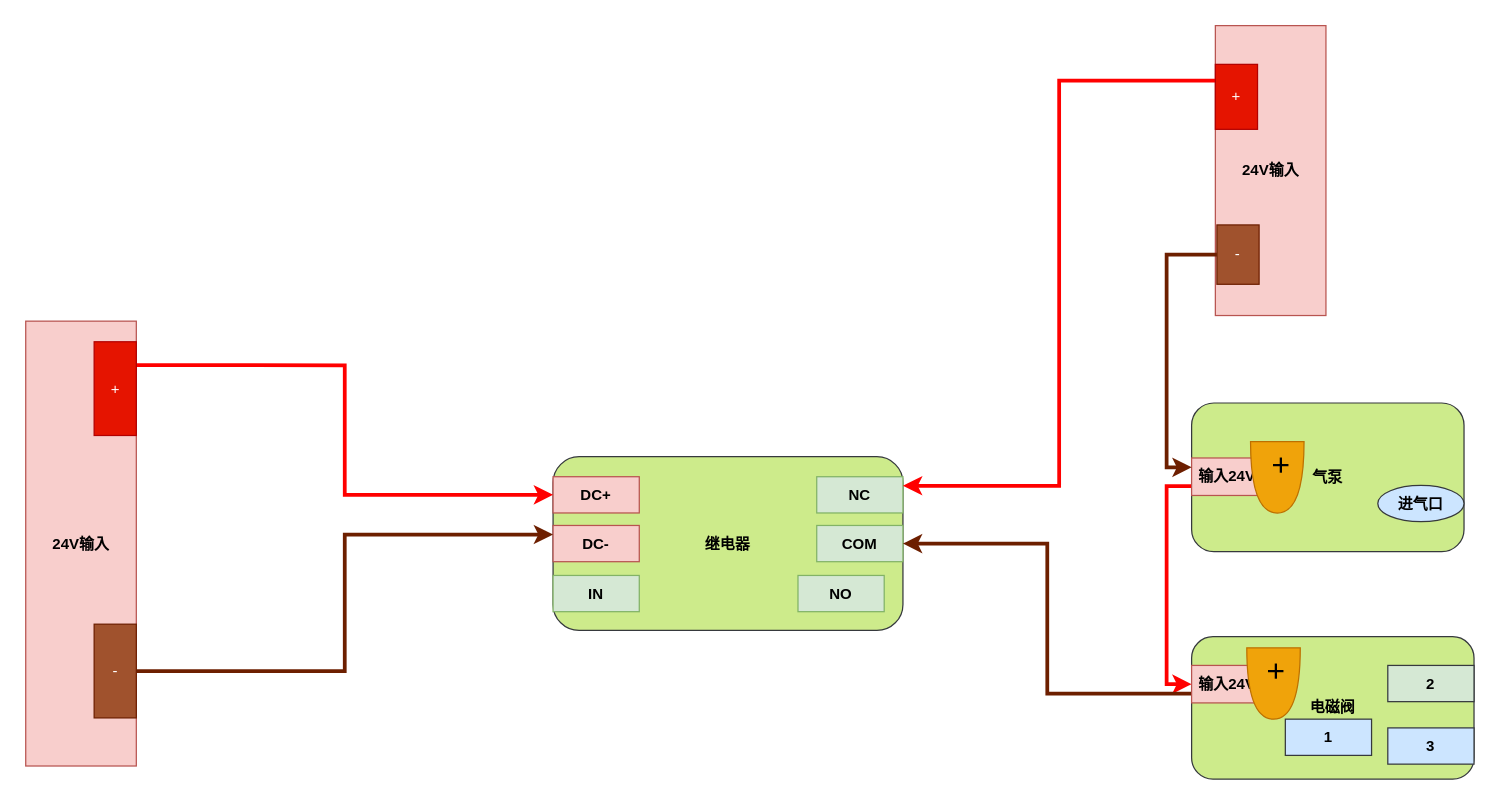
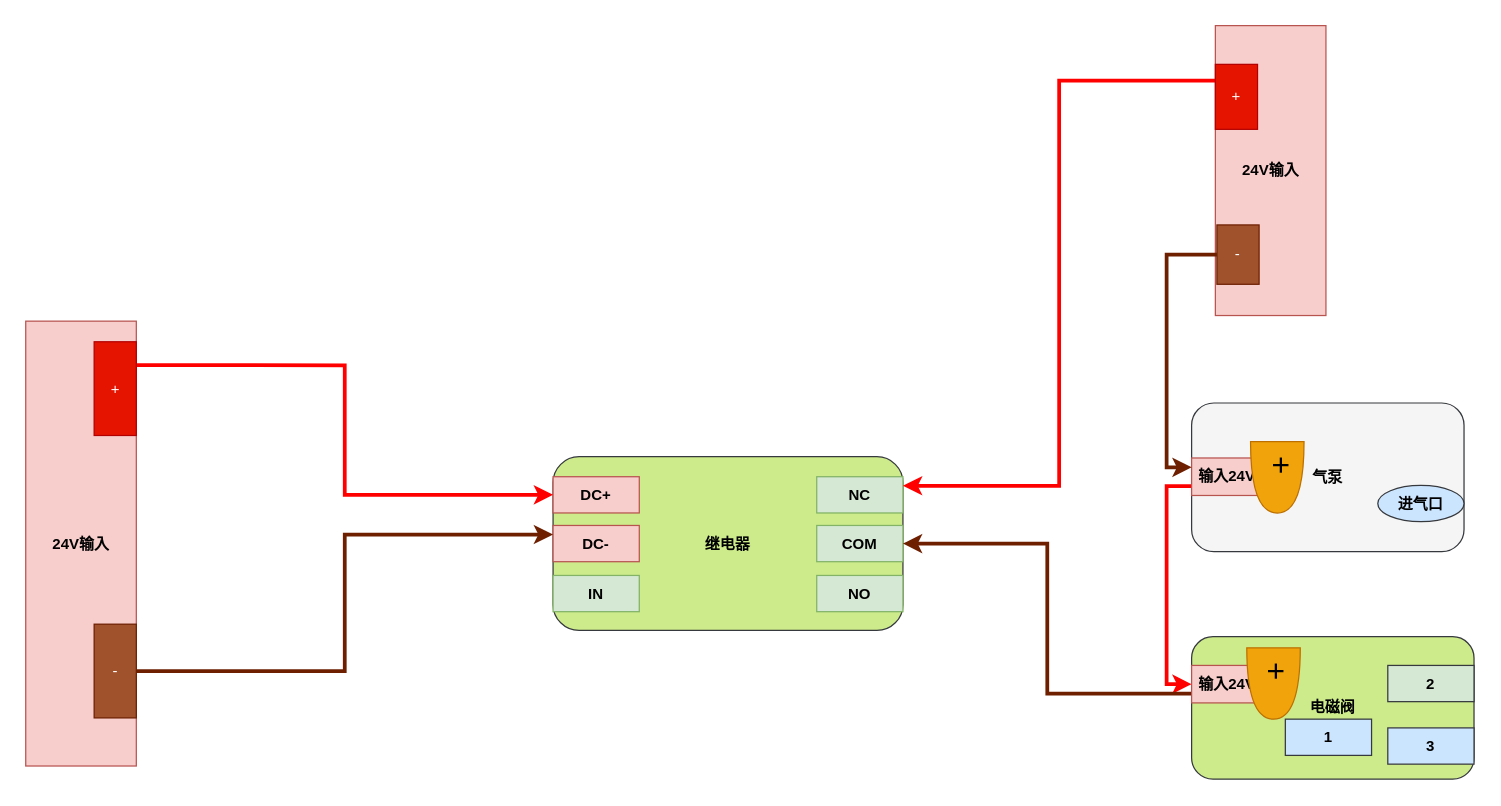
  <mxCell id="0" />
  <mxCell id="1" parent="0" />
  <mxCell id="2" value="&lt;font color=&quot;#000000&quot;&gt;&lt;b&gt;继电器&lt;/b&gt;&lt;/font&gt;" style="rounded=1;whiteSpace=wrap;html=1;fillColor=#cdeb8b;strokeColor=#36393d;" vertex="1" parent="1"><mxGeometry x="442" y="365" width="280" height="139" as="geometry" /></mxCell>
  <mxCell id="3" value="&lt;font color=&quot;#000000&quot;&gt;&lt;b&gt;DC+&lt;/b&gt;&lt;/font&gt;" style="rounded=0;whiteSpace=wrap;html=1;fillColor=#f8cecc;strokeColor=#b85450;align=center;verticalAlign=middle;fontFamily=Helvetica;fontSize=12;fontColor=#000000;fontStyle=1;" vertex="1" parent="1"><mxGeometry x="442" y="381" width="69" height="29" as="geometry" /></mxCell>
  <mxCell id="4" value="&lt;font color=&quot;#000000&quot;&gt;&lt;b&gt;DC-&lt;/b&gt;&lt;/font&gt;" style="rounded=0;whiteSpace=wrap;html=1;fillColor=#f8cecc;strokeColor=#b85450;align=center;verticalAlign=middle;fontFamily=Helvetica;fontSize=12;fontColor=#000000;fontStyle=1;" vertex="1" parent="1"><mxGeometry x="442" y="420" width="69" height="29" as="geometry" /></mxCell>
  <mxCell id="5" value="&lt;font color=&quot;#000000&quot;&gt;&lt;b&gt;IN&lt;/b&gt;&lt;/font&gt;" style="rounded=0;whiteSpace=wrap;html=1;fillColor=#d5e8d4;strokeColor=#82b366;" vertex="1" parent="1"><mxGeometry x="442" y="460" width="69" height="29" as="geometry" /></mxCell>
  <mxCell id="6" value="&lt;font color=&quot;#000000&quot;&gt;&lt;b&gt;NC&lt;/b&gt;&lt;/font&gt;" style="rounded=0;whiteSpace=wrap;html=1;fillColor=#d5e8d4;strokeColor=#82b366;" vertex="1" parent="1"><mxGeometry x="653" y="381" width="69" height="29" as="geometry" /></mxCell>
  <mxCell id="7" value="&lt;font color=&quot;#000000&quot;&gt;&lt;b&gt;COM&lt;/b&gt;&lt;/font&gt;" style="rounded=0;whiteSpace=wrap;html=1;fillColor=#d5e8d4;strokeColor=#82b366;" vertex="1" parent="1"><mxGeometry x="653" y="420" width="69" height="29" as="geometry" /></mxCell>
- <mxCell id="8" value="&lt;font color=&quot;#000000&quot;&gt;&lt;b&gt;NO&lt;/b&gt;&lt;/font&gt;" style="rounded=0;whiteSpace=wrap;html=1;fillColor=#d5e8d4;strokeColor=#82b366;" vertex="1" parent="1"><mxGeometry x="638" y="460" width="69" height="29" as="geometry" /></mxCell>
- <mxCell id="9" value="&lt;font color=&quot;#000000&quot;&gt;&lt;b&gt;气泵&lt;/b&gt;&lt;/font&gt;" style="rounded=1;whiteSpace=wrap;html=1;fillColor=#cdeb8b;strokeColor=#36393d;" vertex="1" parent="1"><mxGeometry x="953" y="322" width="218" height="119" as="geometry" /></mxCell>
+ <mxCell id="8" value="&lt;font color=&quot;#000000&quot;&gt;&lt;b&gt;NO&lt;/b&gt;&lt;/font&gt;" style="rounded=0;whiteSpace=wrap;html=1;fillColor=#d5e8d4;strokeColor=#82b366;" vertex="1" parent="1"><mxGeometry x="653" y="460" width="69" height="29" as="geometry" /></mxCell>
+ <mxCell id="9" value="&lt;font color=&quot;#000000&quot;&gt;&lt;b&gt;气泵&lt;/b&gt;&lt;/font&gt;" style="rounded=1;whiteSpace=wrap;html=1;fillColor=#f5f5f5;strokeColor=#36393d;" vertex="1" parent="1"><mxGeometry x="953" y="322" width="218" height="119" as="geometry" /></mxCell>
  <mxCell id="10" value="&lt;font color=&quot;#000000&quot;&gt;&lt;b&gt;电磁阀&lt;/b&gt;&lt;/font&gt;" style="rounded=1;whiteSpace=wrap;html=1;fillColor=#cdeb8b;strokeColor=#36393d;align=center;verticalAlign=middle;fontFamily=Helvetica;fontSize=12;fontColor=default;" vertex="1" parent="1"><mxGeometry x="953" y="509" width="226" height="114" as="geometry" /></mxCell>
  <mxCell id="11" value="&lt;font color=&quot;#000000&quot;&gt;&lt;b&gt;进气口&lt;/b&gt;&lt;/font&gt;" style="ellipse;whiteSpace=wrap;html=1;fillColor=#cce5ff;strokeColor=#36393d;" vertex="1" parent="1"><mxGeometry x="1102" y="388" width="69" height="29" as="geometry" /></mxCell>
  <mxCell id="12" value="&lt;font color=&quot;#000000&quot;&gt;&lt;b&gt;2&lt;/b&gt;&lt;/font&gt;" style="rounded=0;whiteSpace=wrap;html=1;fillColor=#d5e8d4;strokeColor=#36393d;" vertex="1" parent="1"><mxGeometry x="1110" y="532" width="69" height="29" as="geometry" /></mxCell>
  <mxCell id="13" value="&lt;font color=&quot;#000000&quot;&gt;&lt;b&gt;3&lt;/b&gt;&lt;/font&gt;" style="rounded=0;whiteSpace=wrap;html=1;fillColor=#cce5ff;strokeColor=#36393d;" vertex="1" parent="1"><mxGeometry x="1110" y="582" width="69" height="29" as="geometry" /></mxCell>
  <mxCell id="14" value="&lt;font color=&quot;#000000&quot;&gt;&lt;b&gt;1&lt;/b&gt;&lt;/font&gt;" style="rounded=0;whiteSpace=wrap;html=1;fillColor=#cce5ff;strokeColor=#36393d;" vertex="1" parent="1"><mxGeometry x="1028" y="575" width="69" height="29" as="geometry" /></mxCell>
  <mxCell id="15" style="edgeStyle=orthogonalEdgeStyle;rounded=0;orthogonalLoop=1;jettySize=auto;html=1;exitX=0;exitY=0.75;exitDx=0;exitDy=0;entryX=0;entryY=0.5;entryDx=0;entryDy=0;strokeColor=#ff0000;strokeWidth=3;align=center;verticalAlign=middle;fontFamily=Helvetica;fontSize=11;fontColor=default;labelBackgroundColor=default;endArrow=classic;" edge="1" parent="1" source="16" target="18"><mxGeometry relative="1" as="geometry" /></mxCell>
  <mxCell id="16" value="输入24V" style="rounded=0;whiteSpace=wrap;html=1;fillColor=#f8cecc;strokeColor=#b85450;fontStyle=1;fontColor=#000000;" vertex="1" parent="1"><mxGeometry x="953" y="366" width="57" height="30" as="geometry" /></mxCell>
  <mxCell id="17" style="edgeStyle=orthogonalEdgeStyle;rounded=0;orthogonalLoop=1;jettySize=auto;html=1;exitX=0;exitY=0.75;exitDx=0;exitDy=0;entryX=1;entryY=0.5;entryDx=0;entryDy=0;strokeColor=#6D1F00;strokeWidth=3;align=center;verticalAlign=middle;fontFamily=Helvetica;fontSize=11;fontColor=default;labelBackgroundColor=default;endArrow=classic;fillColor=#a0522d;" edge="1" parent="1" source="18" target="7"><mxGeometry relative="1" as="geometry" /></mxCell>
  <mxCell id="18" value="输入24V" style="rounded=0;whiteSpace=wrap;html=1;fillColor=#f8cecc;strokeColor=#b85450;fontStyle=1;fontColor=#000000;" vertex="1" parent="1"><mxGeometry x="953" y="532" width="57" height="30" as="geometry" /></mxCell>
  <mxCell id="19" value="24V输入" style="rounded=0;whiteSpace=wrap;html=1;fillColor=#f8cecc;strokeColor=#b85450;fontStyle=1;fontColor=#000000;" vertex="1" parent="1"><mxGeometry x="20" y="256.5" width="88.5" height="356" as="geometry" /></mxCell>
  <mxCell id="20" style="edgeStyle=orthogonalEdgeStyle;rounded=0;orthogonalLoop=1;jettySize=auto;html=1;exitX=1;exitY=0.25;exitDx=0;exitDy=0;entryX=0;entryY=0.5;entryDx=0;entryDy=0;strokeColor=#ff0000;strokeWidth=3;align=center;verticalAlign=middle;fontFamily=Helvetica;fontSize=11;fontColor=default;labelBackgroundColor=default;endArrow=classic;" edge="1" parent="1" source="21" target="3"><mxGeometry relative="1" as="geometry" /></mxCell>
  <mxCell id="21" value="+" style="rounded=0;whiteSpace=wrap;html=1;fillColor=#e51400;fontColor=#ffffff;strokeColor=#B20000;" vertex="1" parent="1"><mxGeometry x="74.75" y="273" width="33.75" height="75" as="geometry" /></mxCell>
  <mxCell id="22" style="edgeStyle=orthogonalEdgeStyle;rounded=0;orthogonalLoop=1;jettySize=auto;html=1;exitX=1;exitY=0.5;exitDx=0;exitDy=0;entryX=0;entryY=0.25;entryDx=0;entryDy=0;strokeColor=#6D1F00;strokeWidth=3;align=center;verticalAlign=middle;fontFamily=Helvetica;fontSize=11;fontColor=default;labelBackgroundColor=default;endArrow=classic;fillColor=#a0522d;" edge="1" parent="1" source="23" target="4"><mxGeometry relative="1" as="geometry" /></mxCell>
  <mxCell id="23" value="-" style="rounded=0;whiteSpace=wrap;html=1;fillColor=#a0522d;fontColor=#ffffff;strokeColor=#6D1F00;" vertex="1" parent="1"><mxGeometry x="74.75" y="499" width="33.75" height="75" as="geometry" /></mxCell>
  <mxCell id="24" value="&lt;p style=&quot;line-height: 130%;&quot;&gt;&lt;font style=&quot;font-size: 25px;&quot;&gt;+&amp;nbsp;&lt;/font&gt;&lt;font style=&quot;font-size: 21px;&quot;&gt;&amp;nbsp;&amp;nbsp;&lt;/font&gt;&lt;/p&gt;" style="shape=or;whiteSpace=wrap;html=1;rotation=90;fillColor=#f0a30a;fontColor=#000000;strokeColor=#BD7000;" vertex="1" parent="1"><mxGeometry x="993" y="360.09" width="57.12" height="42.81" as="geometry" /></mxCell>
  <mxCell id="25" value="&lt;p style=&quot;line-height: 130%;&quot;&gt;&lt;font style=&quot;font-size: 25px;&quot;&gt;+&amp;nbsp;&lt;/font&gt;&lt;font style=&quot;font-size: 21px;&quot;&gt;&amp;nbsp;&amp;nbsp;&lt;/font&gt;&lt;/p&gt;" style="shape=or;whiteSpace=wrap;html=1;rotation=90;fillColor=#f0a30a;fontColor=#000000;strokeColor=#BD7000;" vertex="1" parent="1"><mxGeometry x="990" y="525.1" width="57.12" height="42.81" as="geometry" /></mxCell>
  <mxCell id="26" value="24V输入" style="rounded=0;whiteSpace=wrap;html=1;fillColor=#f8cecc;strokeColor=#b85450;fontStyle=1;fontColor=#000000;" vertex="1" parent="1"><mxGeometry x="972" y="20" width="88.5" height="232" as="geometry" /></mxCell>
  <mxCell id="27" style="edgeStyle=orthogonalEdgeStyle;rounded=0;orthogonalLoop=1;jettySize=auto;html=1;exitX=0;exitY=0.25;exitDx=0;exitDy=0;entryX=1;entryY=0.25;entryDx=0;entryDy=0;strokeColor=#ff0000;strokeWidth=3;align=center;verticalAlign=middle;fontFamily=Helvetica;fontSize=11;fontColor=default;labelBackgroundColor=default;endArrow=classic;" edge="1" parent="1" source="28" target="6"><mxGeometry relative="1" as="geometry" /></mxCell>
  <mxCell id="28" value="+" style="rounded=0;whiteSpace=wrap;html=1;fillColor=#e51400;fontColor=#ffffff;strokeColor=#B20000;" vertex="1" parent="1"><mxGeometry x="972" y="51" width="33.75" height="52" as="geometry" /></mxCell>
  <mxCell id="29" style="edgeStyle=orthogonalEdgeStyle;rounded=0;orthogonalLoop=1;jettySize=auto;html=1;exitX=0;exitY=0.5;exitDx=0;exitDy=0;entryX=0;entryY=0.25;entryDx=0;entryDy=0;strokeColor=#6D1F00;strokeWidth=3;align=center;verticalAlign=middle;fontFamily=Helvetica;fontSize=11;fontColor=default;labelBackgroundColor=default;endArrow=classic;fillColor=#a0522d;" edge="1" parent="1" source="30" target="16"><mxGeometry relative="1" as="geometry" /></mxCell>
  <mxCell id="30" value="-" style="rounded=0;whiteSpace=wrap;html=1;fillColor=#a0522d;fontColor=#ffffff;strokeColor=#6D1F00;" vertex="1" parent="1"><mxGeometry x="973.25" y="179.5" width="33.75" height="47.5" as="geometry" /></mxCell>
